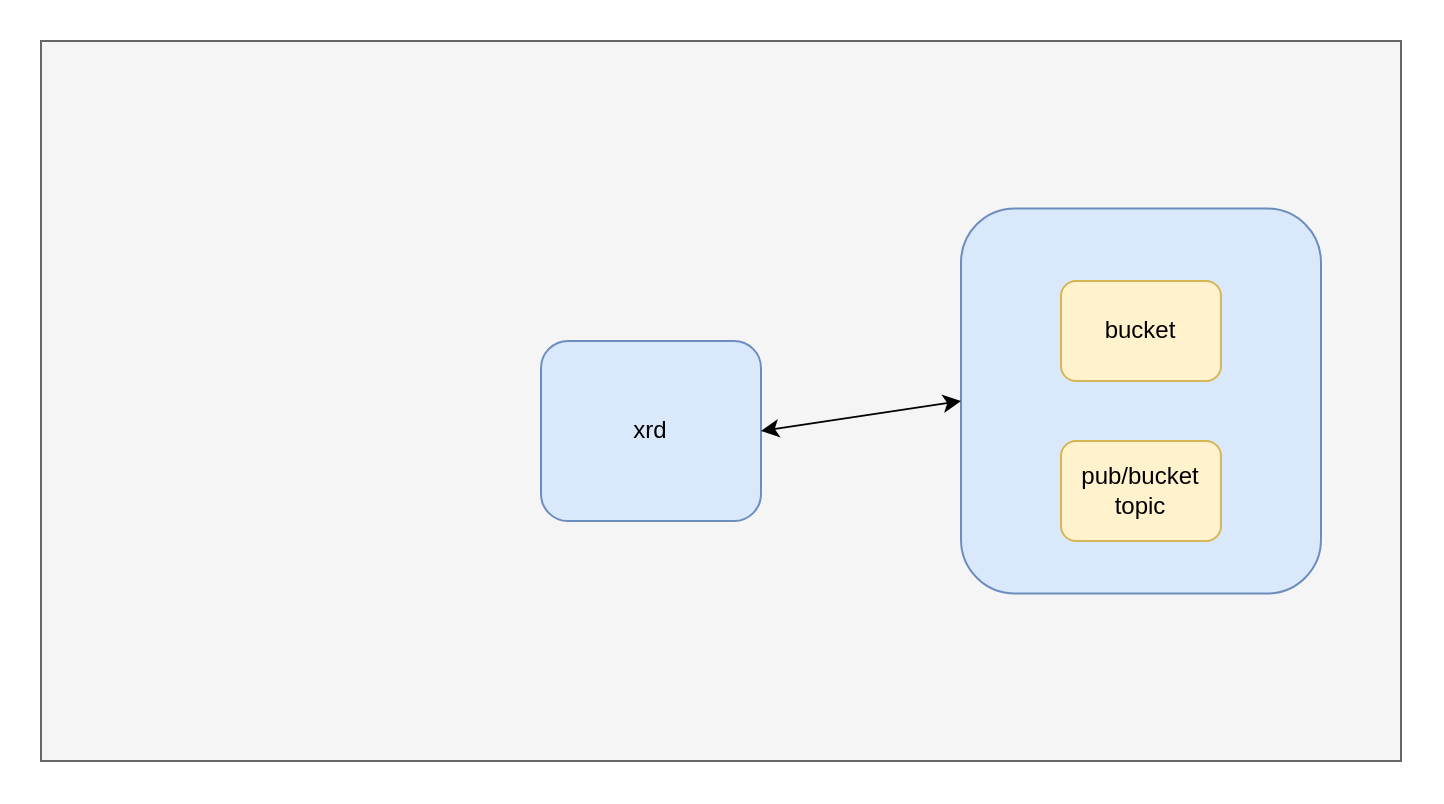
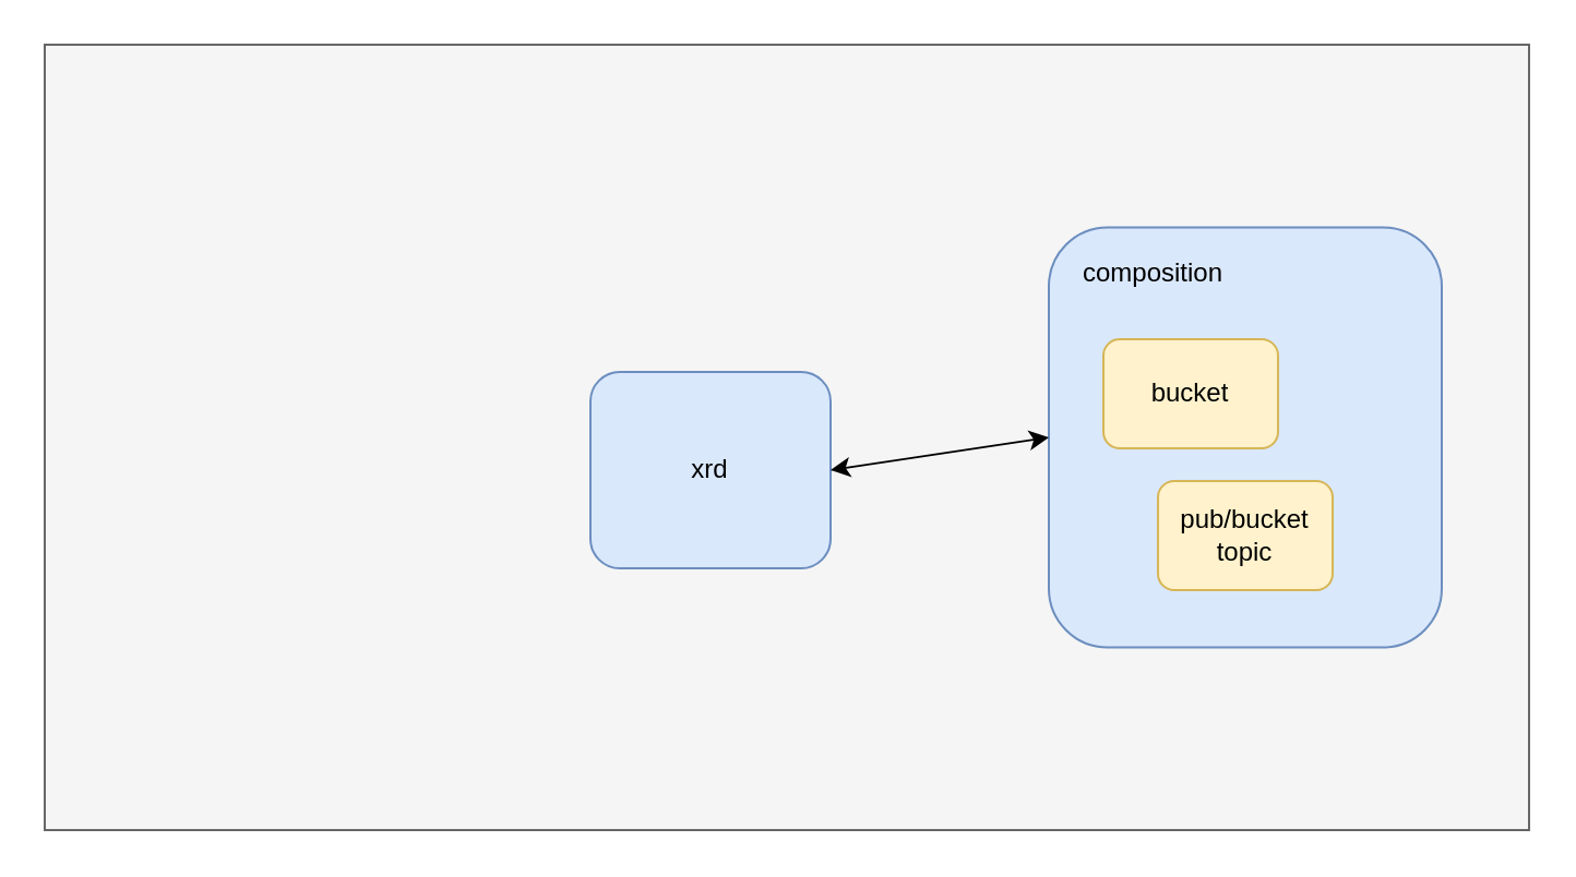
  <mxCell id="0" />
  <mxCell id="1" parent="0" />
  <mxCell id="2" value="" style="rounded=0;whiteSpace=wrap;html=1;fillColor=#f5f5f5;strokeColor=#666666;fontColor=#333333;" vertex="1" parent="1"><mxGeometry x="20" y="20" width="680" height="360" as="geometry" /></mxCell>
  <mxCell id="3" value="" style="group" vertex="1" connectable="0" parent="1"><mxGeometry x="480" y="103.75" width="180" height="192.5" as="geometry" /></mxCell>
  <mxCell id="4" value="&lt;span style=&quot;white-space: pre;&quot;&gt; &lt;/span&gt;&lt;span style=&quot;white-space: pre;&quot;&gt; &lt;/span&gt;" style="rounded=1;whiteSpace=wrap;html=1;fillColor=#dae8fc;strokeColor=#6c8ebf;align=left;" vertex="1" parent="3"><mxGeometry width="180" height="192.5" as="geometry" /></mxCell>
- <mxCell id="5" value="bucket" style="rounded=1;whiteSpace=wrap;html=1;fillColor=#fff2cc;strokeColor=#d6b656;" vertex="1" parent="3"><mxGeometry x="50" y="36.25" width="80" height="50" as="geometry" /></mxCell>
+ <mxCell id="5" value="bucket" style="rounded=1;whiteSpace=wrap;html=1;fillColor=#fff2cc;strokeColor=#d6b656;" vertex="1" parent="3"><mxGeometry x="25" y="51.25" width="80" height="50" as="geometry" /></mxCell>
  <mxCell id="6" value="pub/bucket topic" style="rounded=1;whiteSpace=wrap;html=1;fillColor=#fff2cc;strokeColor=#d6b656;" vertex="1" parent="3"><mxGeometry x="50" y="116.25" width="80" height="50" as="geometry" /></mxCell>
+ <mxCell id="7" value="composition&lt;br&gt;" style="text;strokeColor=none;fillColor=none;align=left;verticalAlign=middle;spacingLeft=4;spacingRight=4;overflow=hidden;points=[[0,0.5],[1,0.5]];portConstraint=eastwest;rotatable=0;whiteSpace=wrap;html=1;" vertex="1" parent="3"><mxGeometry x="10" y="6.25" width="80" height="30" as="geometry" /></mxCell>
  <mxCell id="8" value="xrd" style="rounded=1;whiteSpace=wrap;html=1;fillColor=#dae8fc;strokeColor=#6c8ebf;" vertex="1" parent="1"><mxGeometry x="270" y="170" width="110" height="90" as="geometry" /></mxCell>
  <mxCell id="9" value="" style="endArrow=classic;startArrow=classic;html=1;rounded=0;entryX=0;entryY=0.5;entryDx=0;entryDy=0;exitX=1;exitY=0.5;exitDx=0;exitDy=0;" edge="1" parent="1" source="8" target="4"><mxGeometry width="50" height="50" relative="1" as="geometry"><mxPoint x="300" y="220" as="sourcePoint" /><mxPoint x="350" y="170" as="targetPoint" /></mxGeometry></mxCell>
